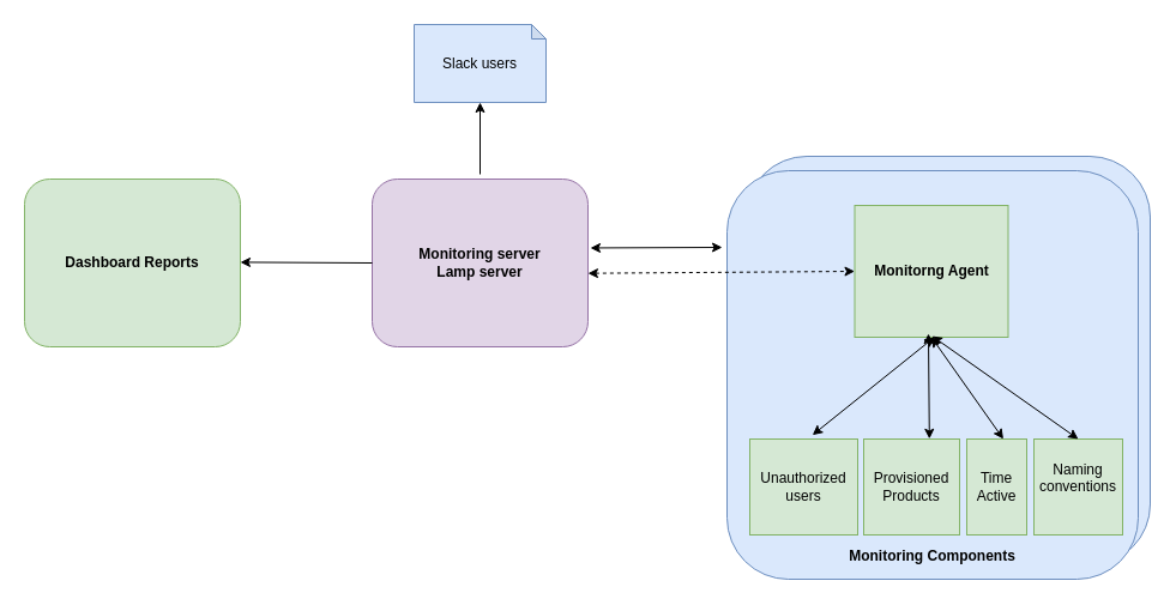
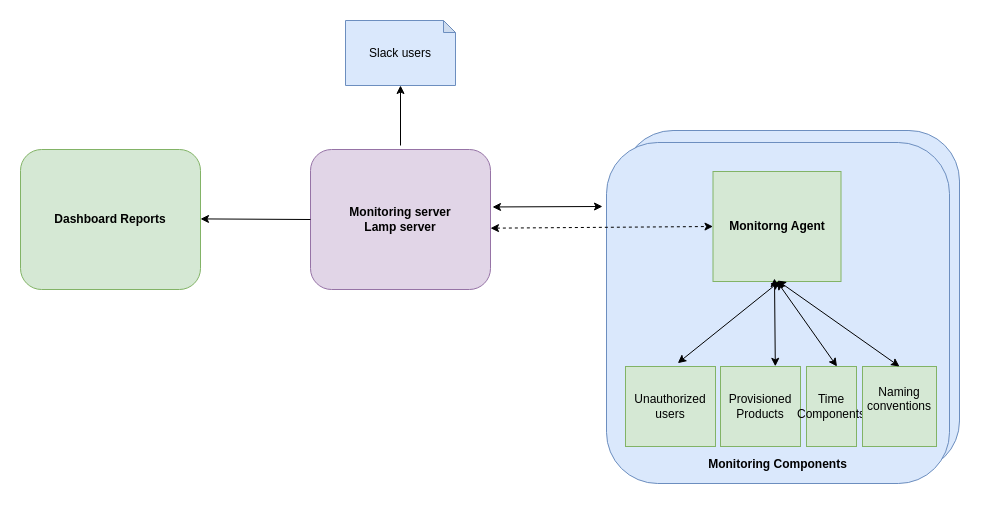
  <mxCell id="0" />
  <mxCell id="1" parent="0" />
  <mxCell id="2" value="" style="rounded=1;whiteSpace=wrap;html=1;fillColor=#dae8fc;strokeColor=#6c8ebf;" parent="1" vertex="1"><mxGeometry x="622" y="130" width="337" height="341" as="geometry" /></mxCell>
  <mxCell id="3" value="&lt;div&gt;&lt;br&gt;&lt;/div&gt;&lt;div&gt;&lt;br&gt;&lt;/div&gt;&lt;div&gt;&lt;br&gt;&lt;/div&gt;&lt;div&gt;&lt;br&gt;&lt;/div&gt;&lt;div&gt;&lt;br&gt;&lt;/div&gt;&lt;div&gt;&lt;br&gt;&lt;/div&gt;&lt;div&gt;&lt;br&gt;&lt;/div&gt;&lt;div&gt;&lt;br&gt;&lt;/div&gt;&lt;div&gt;&lt;br&gt;&lt;/div&gt;&lt;div&gt;&lt;br&gt;&lt;/div&gt;&lt;div&gt;&lt;br&gt;&lt;/div&gt;&lt;div&gt;&lt;br&gt;&lt;/div&gt;&lt;div&gt;&lt;br&gt;&lt;/div&gt;&lt;div&gt;&lt;br&gt;&lt;/div&gt;&lt;div&gt;&lt;br&gt;&lt;/div&gt;&lt;div&gt;&lt;br&gt;&lt;/div&gt;&lt;div&gt;&lt;br&gt;&lt;/div&gt;&lt;div&gt;&lt;br&gt;&lt;/div&gt;&lt;div&gt;&lt;br&gt;&lt;/div&gt;&lt;div&gt;&lt;br&gt;&lt;/div&gt;&lt;div&gt;&lt;br&gt;&lt;/div&gt;&lt;div&gt;&lt;b&gt;Monitoring Components&lt;/b&gt;&lt;/div&gt;" style="rounded=1;whiteSpace=wrap;html=1;fillColor=#dae8fc;strokeColor=#6c8ebf;" parent="1" vertex="1"><mxGeometry x="606" y="142" width="343" height="341" as="geometry" /></mxCell>
  <mxCell id="4" value="&lt;b&gt;Monitorng Agent&lt;/b&gt;" style="rounded=0;whiteSpace=wrap;html=1;fillColor=#d5e8d4;strokeColor=#82b366;" parent="1" vertex="1"><mxGeometry x="712.5" y="171" width="128" height="110" as="geometry" /></mxCell>
  <mxCell id="5" value="Provisioned Products" style="rounded=0;whiteSpace=wrap;html=1;fillColor=#d5e8d4;strokeColor=#82b366;" parent="1" vertex="1"><mxGeometry x="720" y="366" width="80" height="80" as="geometry" /></mxCell>
- <mxCell id="6" value="Time Active" style="rounded=0;whiteSpace=wrap;html=1;fillColor=#d5e8d4;strokeColor=#82b366;" parent="1" vertex="1"><mxGeometry x="806" y="366" width="50" height="80" as="geometry" /></mxCell>
+ <mxCell id="6" value="Time Components" style="rounded=0;whiteSpace=wrap;html=1;fillColor=#d5e8d4;strokeColor=#82b366;" parent="1" vertex="1"><mxGeometry x="806" y="366" width="50" height="80" as="geometry" /></mxCell>
  <mxCell id="7" value="Naming conventions&lt;div&gt;&lt;br&gt;&lt;/div&gt;" style="rounded=0;whiteSpace=wrap;html=1;fillColor=#d5e8d4;strokeColor=#82b366;" parent="1" vertex="1"><mxGeometry x="862" y="366" width="74" height="80" as="geometry" /></mxCell>
  <mxCell id="8" value="" style="endArrow=classic;startArrow=classic;html=1;rounded=0;exitX=0.581;exitY=-0.042;exitDx=0;exitDy=0;exitPerimeter=0;" parent="1" edge="1" source="18"><mxGeometry width="50" height="50" relative="1" as="geometry"><mxPoint x="643" y="366" as="sourcePoint" /><mxPoint x="779" y="281" as="targetPoint" /></mxGeometry></mxCell>
  <mxCell id="9" value="" style="endArrow=classic;startArrow=classic;html=1;rounded=0;exitX=0.5;exitY=1;exitDx=0;exitDy=0;entryX=0.75;entryY=0;entryDx=0;entryDy=0;" parent="1" source="4" edge="1"><mxGeometry width="50" height="50" relative="1" as="geometry"><mxPoint x="765" y="278" as="sourcePoint" /><mxPoint x="836.5" y="366" as="targetPoint" /></mxGeometry></mxCell>
  <mxCell id="10" value="" style="endArrow=classic;startArrow=classic;html=1;rounded=0;entryX=0.561;entryY=1.038;entryDx=0;entryDy=0;entryPerimeter=0;" parent="1" edge="1"><mxGeometry width="50" height="50" relative="1" as="geometry"><mxPoint x="774.817" y="365.82" as="sourcePoint" /><mxPoint x="773.998" y="278" as="targetPoint" /></mxGeometry></mxCell>
  <mxCell id="11" value="&lt;b&gt;Monitoring server&lt;/b&gt;&lt;div&gt;&lt;b&gt;Lamp server&lt;/b&gt;&lt;/div&gt;" style="rounded=1;whiteSpace=wrap;html=1;fillColor=#e1d5e7;strokeColor=#9673a6;" parent="1" vertex="1"><mxGeometry x="310" y="149" width="180" height="140" as="geometry" /></mxCell>
  <mxCell id="12" value="" style="endArrow=classic;startArrow=classic;html=1;rounded=0;" parent="1" edge="1"><mxGeometry width="50" height="50" relative="1" as="geometry"><mxPoint x="492" y="206.47" as="sourcePoint" /><mxPoint x="602" y="206" as="targetPoint" /></mxGeometry></mxCell>
  <mxCell id="13" value="" style="endArrow=classic;startArrow=classic;html=1;rounded=0;entryX=0;entryY=0.5;entryDx=0;entryDy=0;exitX=1;exitY=0.562;exitDx=0;exitDy=0;exitPerimeter=0;dashed=1;" parent="1" source="11" edge="1" target="4"><mxGeometry width="50" height="50" relative="1" as="geometry"><mxPoint x="500" y="225.47" as="sourcePoint" /><mxPoint x="684" y="226" as="targetPoint" /></mxGeometry></mxCell>
  <mxCell id="14" value="Slack users" style="shape=note;whiteSpace=wrap;html=1;backgroundOutline=1;darkOpacity=0.05;direction=east;size=12;fillColor=#dae8fc;strokeColor=#6c8ebf;" parent="1" vertex="1"><mxGeometry x="345" y="20" width="110" height="65" as="geometry" /></mxCell>
  <mxCell id="15" value="" style="endArrow=classic;html=1;rounded=0;entryX=0.5;entryY=1;entryDx=0;entryDy=0;entryPerimeter=0;" parent="1" target="14" edge="1"><mxGeometry width="50" height="50" relative="1" as="geometry"><mxPoint x="400" y="145" as="sourcePoint" /><mxPoint x="430" y="85" as="targetPoint" /></mxGeometry></mxCell>
  <mxCell id="16" value="&lt;b&gt;Dashboard Reports&lt;/b&gt;" style="rounded=1;whiteSpace=wrap;html=1;fillColor=#d5e8d4;strokeColor=#82b366;" parent="1" vertex="1"><mxGeometry x="20" y="149" width="180" height="140" as="geometry" /></mxCell>
  <mxCell id="17" value="" style="endArrow=classic;html=1;rounded=0;exitX=0;exitY=0.5;exitDx=0;exitDy=0;" parent="1" source="11" edge="1"><mxGeometry width="50" height="50" relative="1" as="geometry"><mxPoint x="300" y="218.41" as="sourcePoint" /><mxPoint x="200" y="218.41" as="targetPoint" /></mxGeometry></mxCell>
  <mxCell id="18" value="Unauthorized users" style="rounded=0;whiteSpace=wrap;html=1;fillColor=#d5e8d4;strokeColor=#82b366;" vertex="1" parent="1"><mxGeometry x="625" y="366" width="90" height="80" as="geometry" /></mxCell>
  <mxCell id="19" value="" style="endArrow=classic;startArrow=classic;html=1;rounded=0;entryX=0.5;entryY=0;entryDx=0;entryDy=0;" edge="1" parent="1" target="7"><mxGeometry width="50" height="50" relative="1" as="geometry"><mxPoint x="777" y="280" as="sourcePoint" /><mxPoint x="878" y="364" as="targetPoint" /></mxGeometry></mxCell>
